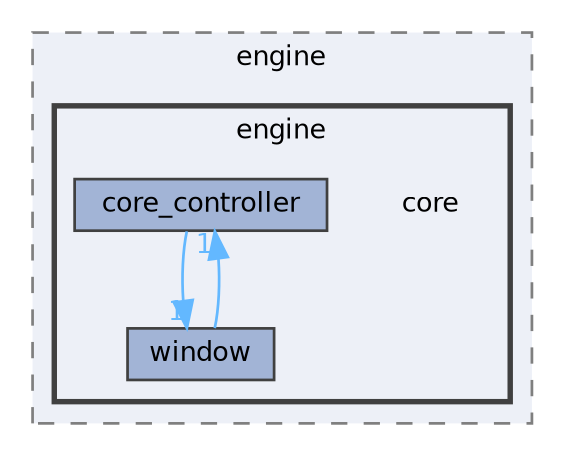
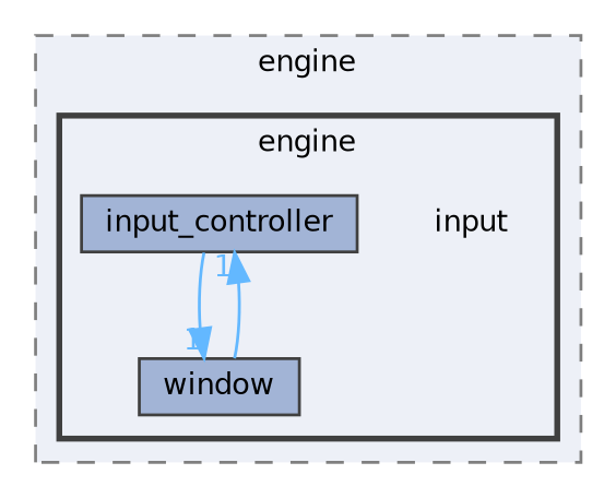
  digraph {
    compound=true
    node [fontname=Helvetica fontsize=10 shape=box color=grey25 fillcolor="#a2b4d6" style=filled]
    edge [color=steelblue1 fontcolor=steelblue1 fontname=Helvetica fontsize=10 headlabel=1 labeldistance=1.5 labelfontname=Helvetica labelfontsize=10]
-   n1 [height=0.2 label=core shape=plaintext width=0.4 color="" fillcolor="" style=""]
-   n2 [height=0.2 label=core_controller width=0.4]
+   n1 [height=0.2 label=input shape=plaintext width=0.4 color="" fillcolor="" style=""]
+   n2 [height=0.2 label=input_controller width=0.4]
    n3 [height=0.2 label=window width=0.4]
    subgraph cluster_1 {
      bgcolor="#edf0f7"
      fontname=Helvetica
      fontsize=10
      label=engine
      pencolor=grey50
      style="filled,dashed"
      subgraph cluster_2 {
        bgcolor="#edf0f7"
        fontname=Helvetica
        fontsize=10
        pencolor=grey25
        style="filled,bold"
        n1
        n2
        n3
      }
    }
    n2 -> n3
    n3 -> n2
  }
